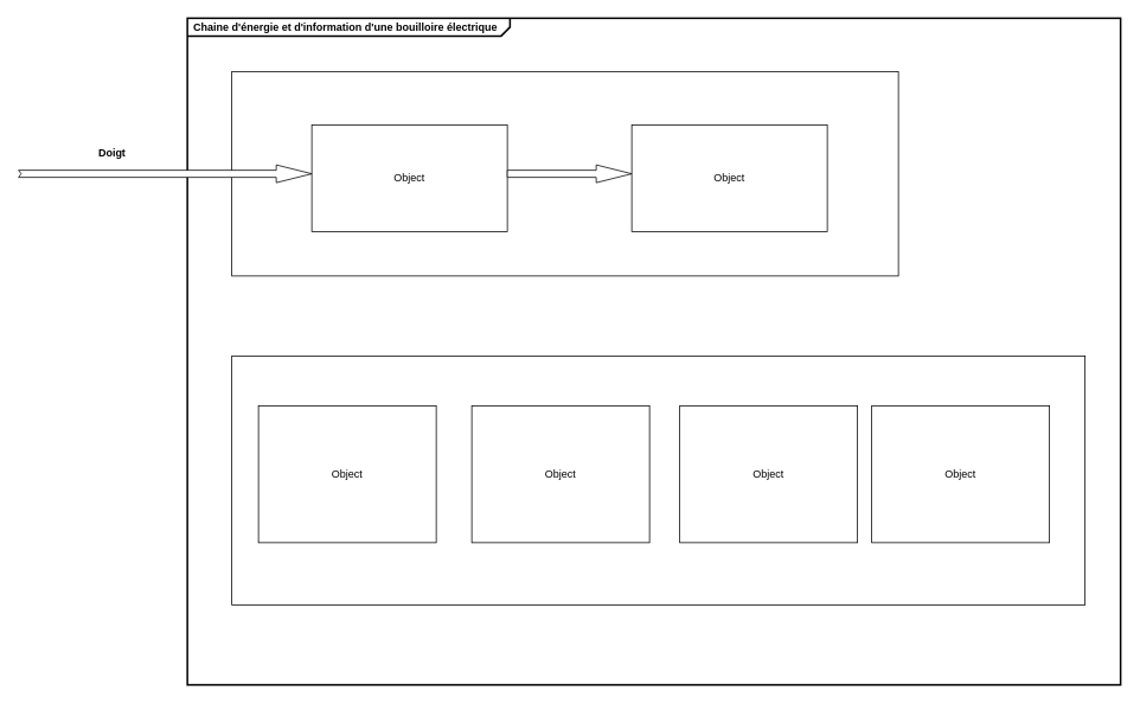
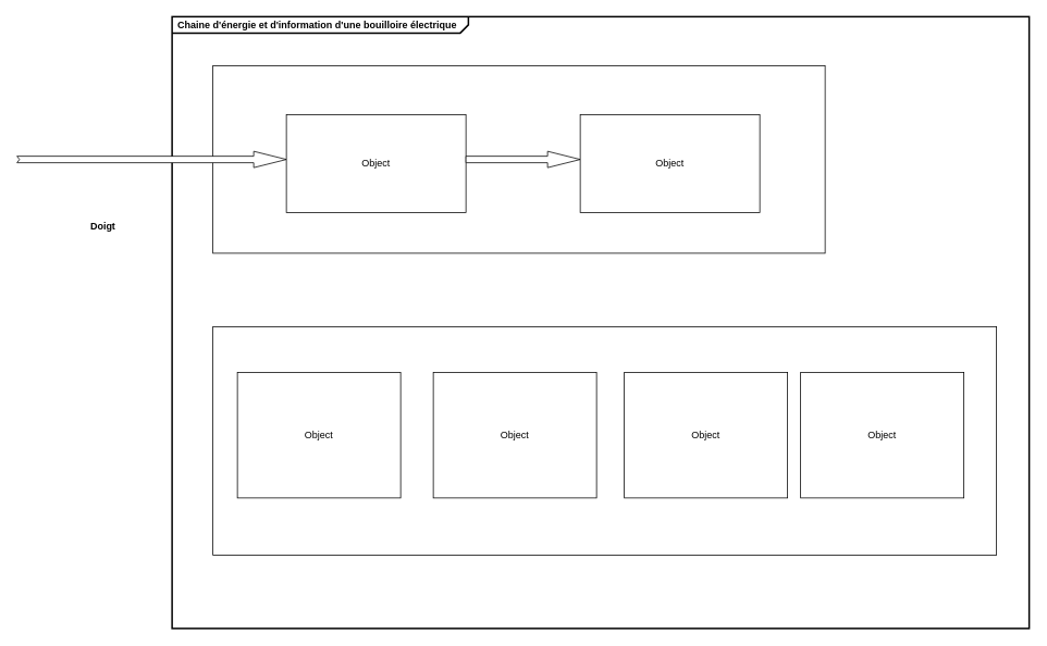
  <mxCell id="0" />
  <mxCell id="1" parent="0" />
  <mxCell id="2" value="&lt;p style=&quot;margin:0px;margin-top:4px;margin-left:7px;text-align:left;&quot;&gt;&lt;b&gt;Chaine d'énergie et d'information d'une bouilloire électrique&lt;/b&gt;&lt;/p&gt;" style="html=1;shape=mxgraph.sysml.package;overflow=fill;labelX=363;strokeWidth=2;align=center;" vertex="1" parent="1"><mxGeometry x="210" y="20" width="1050" height="750" as="geometry" /></mxCell>
  <mxCell id="3" value="" style="html=1;whiteSpace=wrap;" vertex="1" parent="1"><mxGeometry x="260" y="80" width="750" height="230" as="geometry" /></mxCell>
  <mxCell id="4" value="" style="html=1;whiteSpace=wrap;" vertex="1" parent="1"><mxGeometry x="260" y="400" width="960" height="280" as="geometry" /></mxCell>
  <mxCell id="5" value="" style="html=1;shadow=0;dashed=0;align=center;verticalAlign=middle;shape=mxgraph.arrows2.arrow;dy=0.6;dx=40;notch=3;" vertex="1" parent="1"><mxGeometry x="20" y="185" width="330" height="20" as="geometry" /></mxCell>
- <mxCell id="6" value="Doigt" style="text;align=center;fontStyle=1;verticalAlign=middle;spacingLeft=3;spacingRight=3;strokeColor=none;rotatable=0;points=[[0,0.5],[1,0.5]];portConstraint=eastwest;html=1;" vertex="1" parent="1"><mxGeometry x="70" y="159" width="110" height="26" as="geometry" /></mxCell>
+ <mxCell id="6" value="Doigt" style="text;align=center;fontStyle=1;verticalAlign=middle;spacingLeft=3;spacingRight=3;strokeColor=none;rotatable=0;points=[[0,0.5],[1,0.5]];portConstraint=eastwest;html=1;" vertex="1" parent="1"><mxGeometry x="70" y="264" width="110" height="26" as="geometry" /></mxCell>
  <mxCell id="7" value="Object" style="html=1;whiteSpace=wrap;" vertex="1" parent="1"><mxGeometry x="350" y="140" width="220" height="120" as="geometry" /></mxCell>
  <mxCell id="8" value="" style="html=1;shadow=0;dashed=0;align=center;verticalAlign=middle;shape=mxgraph.arrows2.arrow;dy=0.6;dx=40;notch=0;" vertex="1" parent="1"><mxGeometry x="570" y="185" width="140" height="20" as="geometry" /></mxCell>
  <mxCell id="9" value="Object" style="html=1;whiteSpace=wrap;" vertex="1" parent="1"><mxGeometry x="710" y="140" width="220" height="120" as="geometry" /></mxCell>
  <mxCell id="10" value="Object" style="html=1;whiteSpace=wrap;" vertex="1" parent="1"><mxGeometry x="530" y="456.25" width="200" height="153.75" as="geometry" /></mxCell>
  <mxCell id="11" value="Object" style="html=1;whiteSpace=wrap;" vertex="1" parent="1"><mxGeometry x="290" y="456.25" width="200" height="153.75" as="geometry" /></mxCell>
  <mxCell id="12" value="Object" style="html=1;whiteSpace=wrap;" vertex="1" parent="1"><mxGeometry x="764" y="456.25" width="200" height="153.75" as="geometry" /></mxCell>
  <mxCell id="13" value="Object" style="html=1;whiteSpace=wrap;" vertex="1" parent="1"><mxGeometry x="980" y="456.25" width="200" height="153.75" as="geometry" /></mxCell>
